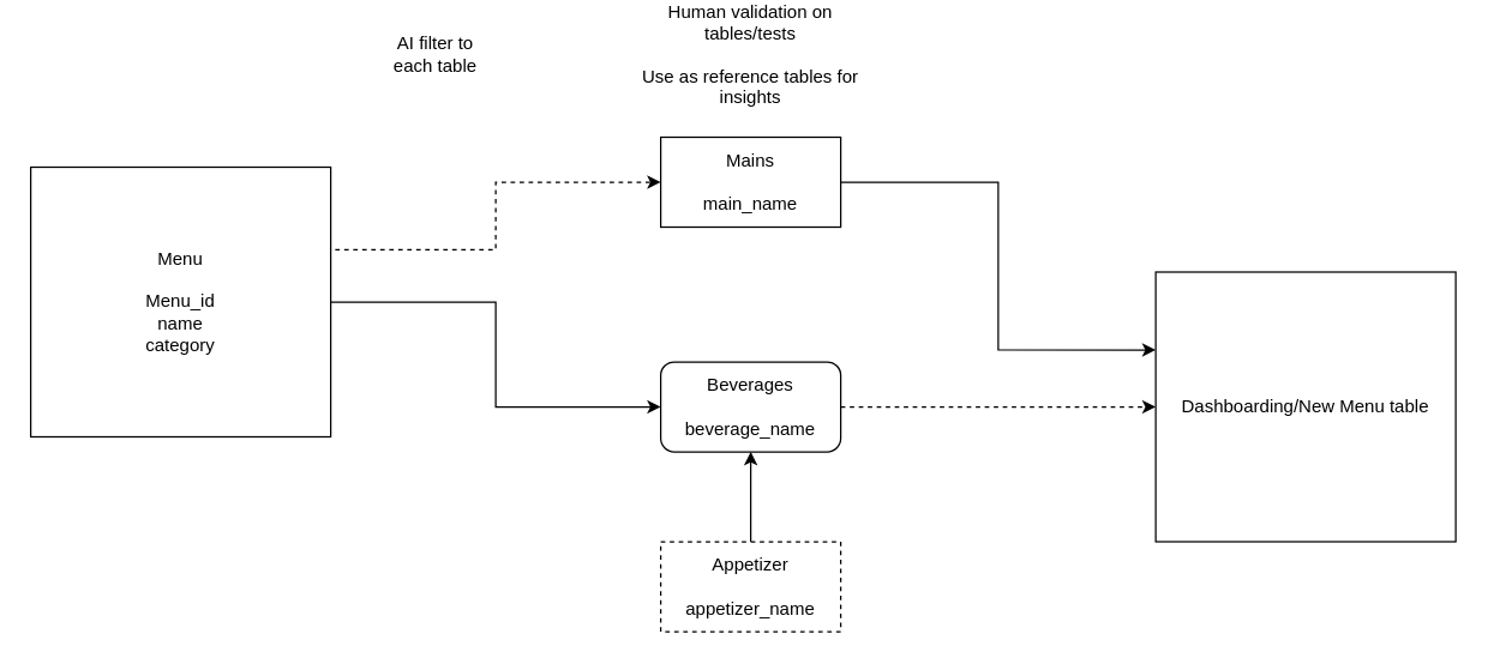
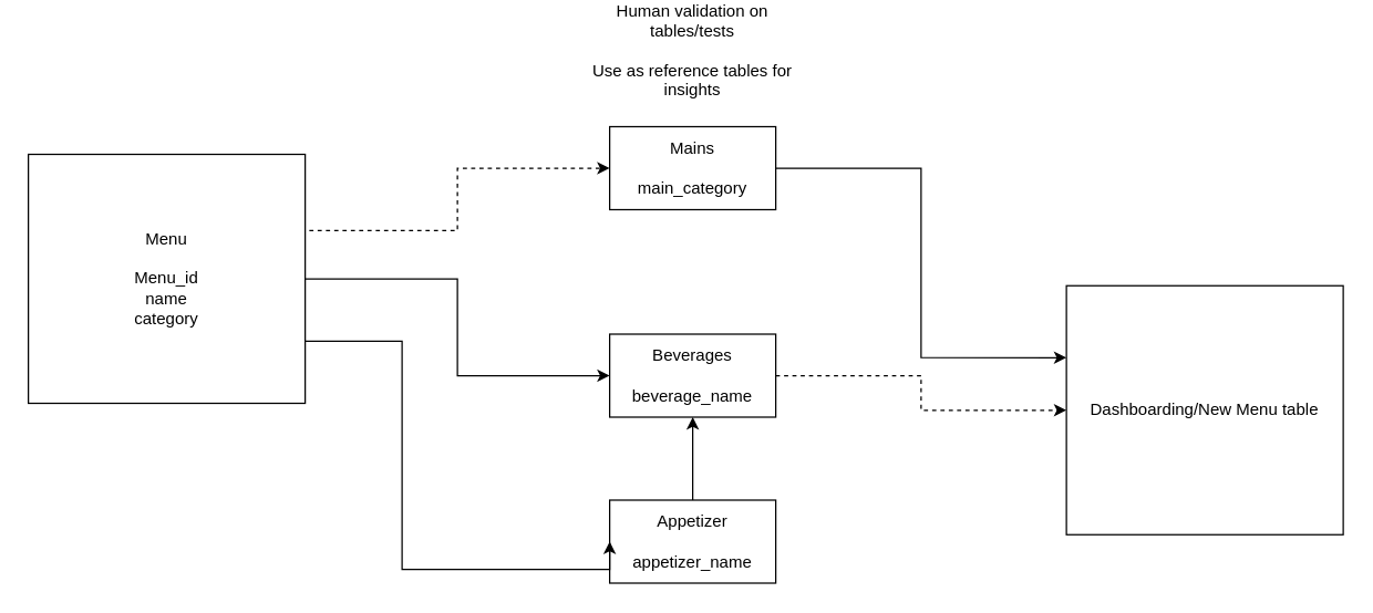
  <mxCell id="0" />
  <mxCell id="1" parent="0" />
- <mxCell id="2" value="Mains&lt;div&gt;&lt;br&gt;&lt;/div&gt;&lt;div&gt;main_name&lt;/div&gt;" style="rounded=0;whiteSpace=wrap;html=1;" vertex="1" parent="1"><mxGeometry x="440" y="90" width="120" height="60" as="geometry" /></mxCell>
+ <mxCell id="2" value="Mains&lt;div&gt;&lt;br&gt;&lt;/div&gt;&lt;div&gt;main_category&lt;/div&gt;" style="rounded=0;whiteSpace=wrap;html=1;" vertex="1" parent="1"><mxGeometry x="440" y="90" width="120" height="60" as="geometry" /></mxCell>
  <mxCell id="3" style="edgeStyle=orthogonalEdgeStyle;rounded=0;orthogonalLoop=1;jettySize=auto;html=1;dashed=1;" edge="1" parent="1" source="4" target="12"><mxGeometry relative="1" as="geometry" /></mxCell>
- <mxCell id="4" value="Beverages&lt;div&gt;&lt;br&gt;&lt;/div&gt;&lt;div&gt;beverage_name&lt;/div&gt;" style="whiteSpace=wrap;html=1;rounded=1;" vertex="1" parent="1"><mxGeometry x="440" y="240" width="120" height="60" as="geometry" /></mxCell>
- <mxCell id="5" value="Appetizer&lt;div&gt;&lt;br&gt;&lt;/div&gt;&lt;div&gt;appetizer_name&lt;/div&gt;" style="rounded=0;whiteSpace=wrap;html=1;dashed=1;" vertex="1" parent="1"><mxGeometry x="440" y="360" width="120" height="60" as="geometry" /></mxCell>
+ <mxCell id="4" value="Beverages&lt;div&gt;&lt;br&gt;&lt;/div&gt;&lt;div&gt;beverage_name&lt;/div&gt;" style="rounded=0;whiteSpace=wrap;html=1;" vertex="1" parent="1"><mxGeometry x="440" y="240" width="120" height="60" as="geometry" /></mxCell>
+ <mxCell id="5" value="Appetizer&lt;div&gt;&lt;br&gt;&lt;/div&gt;&lt;div&gt;appetizer_name&lt;/div&gt;" style="rounded=0;whiteSpace=wrap;html=1;" vertex="1" parent="1"><mxGeometry x="440" y="360" width="120" height="60" as="geometry" /></mxCell>
  <mxCell id="6" style="edgeStyle=orthogonalEdgeStyle;rounded=0;orthogonalLoop=1;jettySize=auto;html=1;exitX=1.015;exitY=0.306;exitDx=0;exitDy=0;exitPerimeter=0;dashed=1;" edge="1" parent="1" source="9" target="2"><mxGeometry relative="1" as="geometry" /></mxCell>
  <mxCell id="7" style="edgeStyle=orthogonalEdgeStyle;rounded=0;orthogonalLoop=1;jettySize=auto;html=1;" edge="1" parent="1" source="9" target="4"><mxGeometry relative="1" as="geometry" /></mxCell>
+ <mxCell id="8" style="edgeStyle=orthogonalEdgeStyle;rounded=0;orthogonalLoop=1;jettySize=auto;html=1;exitX=1;exitY=0.75;exitDx=0;exitDy=0;entryX=0;entryY=0.5;entryDx=0;entryDy=0;" edge="1" parent="1" source="9" target="5"><mxGeometry relative="1" as="geometry"><Array as="points"><mxPoint x="290" y="245" /><mxPoint x="290" y="410" /></Array></mxGeometry></mxCell>
  <mxCell id="9" value="Menu&lt;div&gt;&lt;br&gt;&lt;/div&gt;&lt;div&gt;Menu_id&lt;/div&gt;&lt;div&gt;name&lt;/div&gt;&lt;div&gt;category&lt;/div&gt;" style="rounded=0;whiteSpace=wrap;html=1;" vertex="1" parent="1"><mxGeometry x="20" y="110" width="200" height="180" as="geometry" /></mxCell>
- <mxCell id="10" value="AI filter to each table" style="text;html=1;whiteSpace=wrap;strokeColor=none;fillColor=none;align=center;verticalAlign=middle;rounded=0;" vertex="1" parent="1"><mxGeometry x="260" y="20" width="60" height="30" as="geometry" /></mxCell>
  <mxCell id="11" value="Human validation on tables/tests&lt;div&gt;&lt;br&gt;&lt;/div&gt;&lt;div&gt;Use as reference tables for insights&lt;/div&gt;" style="text;html=1;whiteSpace=wrap;strokeColor=none;fillColor=none;align=center;verticalAlign=middle;rounded=0;" vertex="1" parent="1"><mxGeometry x="425" y="20" width="150" height="30" as="geometry" /></mxCell>
- <mxCell id="12" value="Dashboarding/New Menu table" style="rounded=0;whiteSpace=wrap;html=1;" vertex="1" parent="1"><mxGeometry x="770" y="180" width="200" height="180" as="geometry" /></mxCell>
+ <mxCell id="12" value="Dashboarding/New Menu table" style="rounded=0;whiteSpace=wrap;html=1;" vertex="1" parent="1"><mxGeometry x="770" y="205" width="200" height="180" as="geometry" /></mxCell>
  <mxCell id="13" style="edgeStyle=orthogonalEdgeStyle;rounded=0;orthogonalLoop=1;jettySize=auto;html=1;" edge="1" parent="1" source="5" target="4"><mxGeometry relative="1" as="geometry" /></mxCell>
  <mxCell id="14" style="edgeStyle=orthogonalEdgeStyle;rounded=0;orthogonalLoop=1;jettySize=auto;html=1;entryX=0;entryY=0.289;entryDx=0;entryDy=0;entryPerimeter=0;" edge="1" parent="1" source="2" target="12"><mxGeometry relative="1" as="geometry" /></mxCell>
